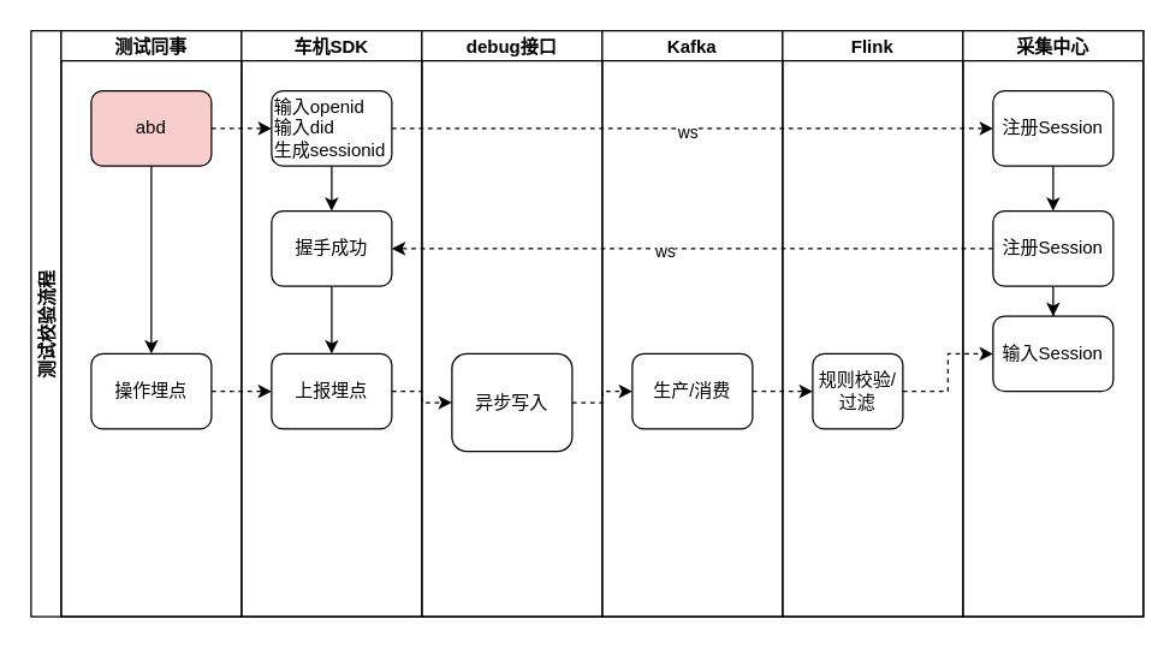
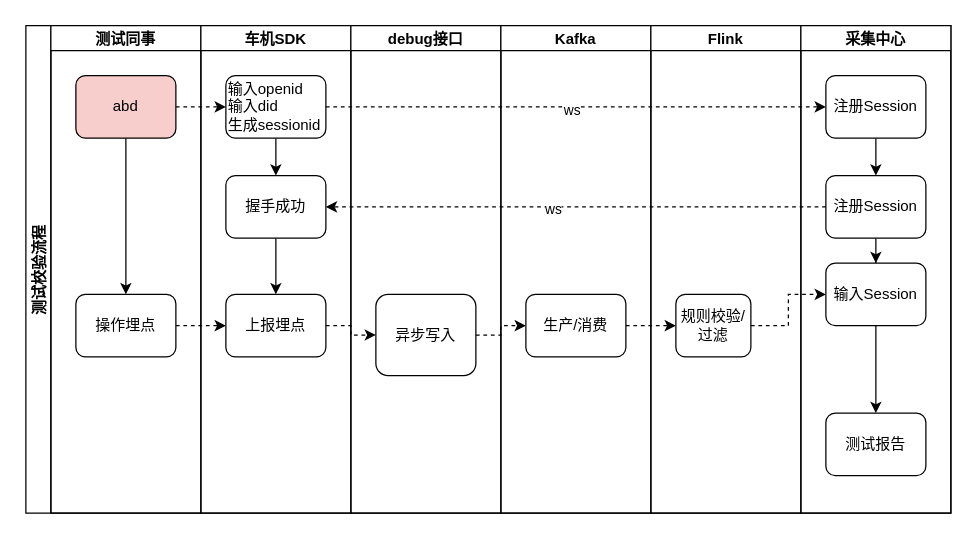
  <mxCell id="0" />
  <mxCell id="1" parent="0" />
  <mxCell id="2" value="测试校验流程" style="swimlane;childLayout=stackLayout;resizeParent=1;resizeParentMax=0;startSize=20;horizontal=0;horizontalStack=1;" vertex="1" parent="1"><mxGeometry x="20" y="20" width="740" height="390" as="geometry" /></mxCell>
  <mxCell id="3" value="测试同事" style="swimlane;startSize=20;" vertex="1" parent="2"><mxGeometry x="20" width="120" height="390" as="geometry" /></mxCell>
  <mxCell id="4" style="edgeStyle=orthogonalEdgeStyle;rounded=0;orthogonalLoop=1;jettySize=auto;html=1;exitX=0.5;exitY=1;exitDx=0;exitDy=0;entryX=0.5;entryY=0;entryDx=0;entryDy=0;" edge="1" parent="3" source="5" target="6"><mxGeometry relative="1" as="geometry" /></mxCell>
  <mxCell id="5" value="abd" style="rounded=1;whiteSpace=wrap;html=1;fillColor=#f8cecc;" vertex="1" parent="3"><mxGeometry x="20" y="40" width="80" height="50" as="geometry" /></mxCell>
  <mxCell id="6" value="操作埋点" style="rounded=1;whiteSpace=wrap;html=1;" vertex="1" parent="3"><mxGeometry x="20" y="215" width="80" height="50" as="geometry" /></mxCell>
  <mxCell id="7" value="车机SDK" style="swimlane;startSize=20;" vertex="1" parent="2"><mxGeometry x="140" width="120" height="390" as="geometry" /></mxCell>
  <mxCell id="8" style="edgeStyle=orthogonalEdgeStyle;rounded=0;orthogonalLoop=1;jettySize=auto;html=1;exitX=0.5;exitY=1;exitDx=0;exitDy=0;entryX=0.5;entryY=0;entryDx=0;entryDy=0;" edge="1" parent="7" source="9" target="11"><mxGeometry relative="1" as="geometry" /></mxCell>
  <mxCell id="9" value="输入openid&lt;br&gt;输入did&lt;br&gt;生成sessionid" style="rounded=1;whiteSpace=wrap;html=1;align=left;" vertex="1" parent="7"><mxGeometry x="20" y="40" width="80" height="50" as="geometry" /></mxCell>
  <mxCell id="10" style="edgeStyle=orthogonalEdgeStyle;rounded=0;orthogonalLoop=1;jettySize=auto;html=1;exitX=0.5;exitY=1;exitDx=0;exitDy=0;" edge="1" parent="7" source="11" target="12"><mxGeometry relative="1" as="geometry" /></mxCell>
  <mxCell id="11" value="握手成功" style="rounded=1;whiteSpace=wrap;html=1;" vertex="1" parent="7"><mxGeometry x="20" y="120" width="80" height="50" as="geometry" /></mxCell>
  <mxCell id="12" value="上报埋点" style="rounded=1;whiteSpace=wrap;html=1;" vertex="1" parent="7"><mxGeometry x="20" y="215" width="80" height="50" as="geometry" /></mxCell>
  <mxCell id="13" value="debug接口" style="swimlane;startSize=20;" vertex="1" parent="2"><mxGeometry x="260" width="120" height="390" as="geometry" /></mxCell>
  <mxCell id="14" value="异步写入" style="rounded=1;whiteSpace=wrap;html=1;" vertex="1" parent="13"><mxGeometry x="20" y="215" width="80" height="65" as="geometry" /></mxCell>
  <mxCell id="15" value="Kafka" style="swimlane;startSize=20;" vertex="1" parent="2"><mxGeometry x="380" width="120" height="390" as="geometry" /></mxCell>
  <mxCell id="16" value="生产/消费" style="rounded=1;whiteSpace=wrap;html=1;" vertex="1" parent="15"><mxGeometry x="20" y="215" width="80" height="50" as="geometry" /></mxCell>
  <mxCell id="17" value="Flink" style="swimlane;startSize=20;" vertex="1" parent="2"><mxGeometry x="500" width="120" height="390" as="geometry" /></mxCell>
  <mxCell id="18" value="规则校验/&lt;br&gt;过滤" style="rounded=1;whiteSpace=wrap;html=1;" vertex="1" parent="17"><mxGeometry x="20" y="215" width="60" height="50" as="geometry" /></mxCell>
  <mxCell id="19" value="采集中心" style="swimlane;startSize=20;" vertex="1" parent="2"><mxGeometry x="620" width="120" height="390" as="geometry" /></mxCell>
  <mxCell id="20" style="edgeStyle=orthogonalEdgeStyle;rounded=0;orthogonalLoop=1;jettySize=auto;html=1;exitX=0.5;exitY=1;exitDx=0;exitDy=0;entryX=0.5;entryY=0;entryDx=0;entryDy=0;" edge="1" parent="19" source="21" target="23"><mxGeometry relative="1" as="geometry" /></mxCell>
  <mxCell id="21" value="注册Session" style="rounded=1;whiteSpace=wrap;html=1;" vertex="1" parent="19"><mxGeometry x="20" y="40" width="80" height="50" as="geometry" /></mxCell>
  <mxCell id="22" style="edgeStyle=orthogonalEdgeStyle;rounded=0;orthogonalLoop=1;jettySize=auto;html=1;exitX=0.5;exitY=1;exitDx=0;exitDy=0;" edge="1" parent="19" source="23" target="25"><mxGeometry relative="1" as="geometry" /></mxCell>
  <mxCell id="23" value="注册Session" style="rounded=1;whiteSpace=wrap;html=1;" vertex="1" parent="19"><mxGeometry x="20" y="120" width="80" height="50" as="geometry" /></mxCell>
+ <mxCell id="24" style="edgeStyle=orthogonalEdgeStyle;rounded=0;orthogonalLoop=1;jettySize=auto;html=1;exitX=0.5;exitY=1;exitDx=0;exitDy=0;" edge="1" parent="19" source="25" target="26"><mxGeometry relative="1" as="geometry" /></mxCell>
  <mxCell id="25" value="输入Session" style="rounded=1;whiteSpace=wrap;html=1;" vertex="1" parent="19"><mxGeometry x="20" y="190" width="80" height="50" as="geometry" /></mxCell>
+ <mxCell id="26" value="测试报告" style="rounded=1;whiteSpace=wrap;html=1;" vertex="1" parent="19"><mxGeometry x="20" y="310" width="80" height="50" as="geometry" /></mxCell>
  <mxCell id="27" style="edgeStyle=orthogonalEdgeStyle;rounded=0;orthogonalLoop=1;jettySize=auto;html=1;exitX=1;exitY=0.5;exitDx=0;exitDy=0;entryX=0;entryY=0.5;entryDx=0;entryDy=0;dashed=1;" edge="1" parent="2" source="5" target="9"><mxGeometry relative="1" as="geometry" /></mxCell>
  <mxCell id="28" style="edgeStyle=orthogonalEdgeStyle;rounded=0;orthogonalLoop=1;jettySize=auto;html=1;exitX=1;exitY=0.5;exitDx=0;exitDy=0;dashed=1;" edge="1" parent="2" source="9" target="21"><mxGeometry relative="1" as="geometry" /></mxCell>
  <mxCell id="29" value="ws" style="edgeLabel;html=1;align=center;verticalAlign=middle;resizable=0;points=[];" vertex="1" connectable="0" parent="28"><mxGeometry x="-0.02" y="-2" relative="1" as="geometry"><mxPoint as="offset" /></mxGeometry></mxCell>
  <mxCell id="30" style="edgeStyle=orthogonalEdgeStyle;rounded=0;orthogonalLoop=1;jettySize=auto;html=1;exitX=0;exitY=0.5;exitDx=0;exitDy=0;entryX=1;entryY=0.5;entryDx=0;entryDy=0;dashed=1;" edge="1" parent="2" source="23" target="11"><mxGeometry relative="1" as="geometry" /></mxCell>
  <mxCell id="31" value="ws" style="edgeLabel;html=1;align=center;verticalAlign=middle;resizable=0;points=[];" vertex="1" connectable="0" parent="30"><mxGeometry x="0.095" y="1" relative="1" as="geometry"><mxPoint as="offset" /></mxGeometry></mxCell>
  <mxCell id="32" style="edgeStyle=orthogonalEdgeStyle;rounded=0;orthogonalLoop=1;jettySize=auto;html=1;exitX=1;exitY=0.5;exitDx=0;exitDy=0;entryX=0;entryY=0.5;entryDx=0;entryDy=0;dashed=1;" edge="1" parent="2" source="6" target="12"><mxGeometry relative="1" as="geometry" /></mxCell>
  <mxCell id="33" style="edgeStyle=orthogonalEdgeStyle;rounded=0;orthogonalLoop=1;jettySize=auto;html=1;exitX=1;exitY=0.5;exitDx=0;exitDy=0;dashed=1;" edge="1" parent="2" source="12" target="14"><mxGeometry relative="1" as="geometry" /></mxCell>
  <mxCell id="34" style="edgeStyle=orthogonalEdgeStyle;rounded=0;orthogonalLoop=1;jettySize=auto;html=1;exitX=1;exitY=0.5;exitDx=0;exitDy=0;dashed=1;" edge="1" parent="2" source="14" target="16"><mxGeometry relative="1" as="geometry" /></mxCell>
  <mxCell id="35" style="edgeStyle=orthogonalEdgeStyle;rounded=0;orthogonalLoop=1;jettySize=auto;html=1;exitX=1;exitY=0.5;exitDx=0;exitDy=0;dashed=1;" edge="1" parent="2" source="16" target="18"><mxGeometry relative="1" as="geometry" /></mxCell>
  <mxCell id="36" style="edgeStyle=orthogonalEdgeStyle;rounded=0;orthogonalLoop=1;jettySize=auto;html=1;exitX=1;exitY=0.5;exitDx=0;exitDy=0;dashed=1;" edge="1" parent="2" source="18" target="25"><mxGeometry relative="1" as="geometry" /></mxCell>
